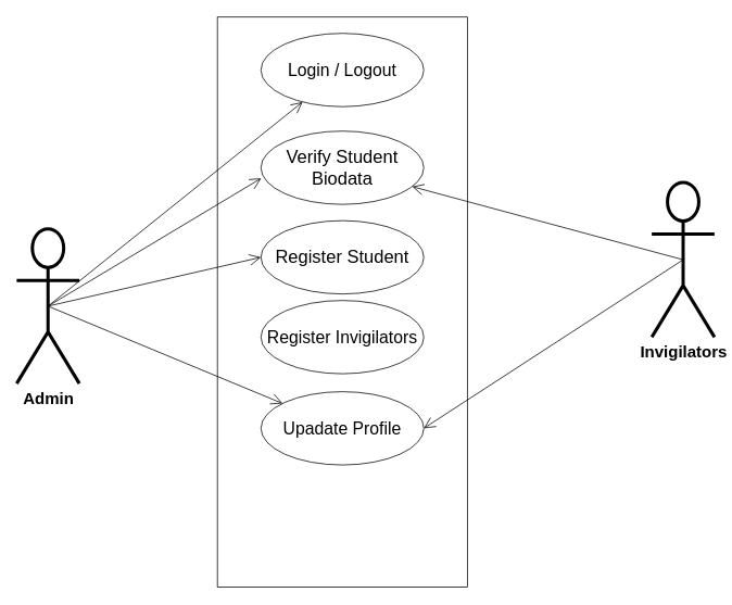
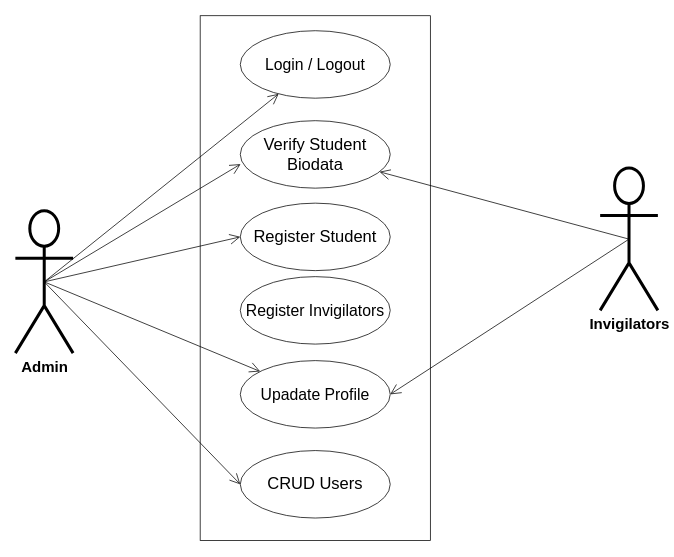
  <mxCell id="0" />
  <mxCell id="1" parent="0" />
  <mxCell id="2" value="" style="rounded=0;whiteSpace=wrap;html=1;" parent="1" vertex="1"><mxGeometry x="266.5" y="20" width="307" height="700" as="geometry" /></mxCell>
  <mxCell id="3" value="&lt;font size=&quot;1&quot;&gt;&lt;b style=&quot;font-size: 20px&quot;&gt;Admin&lt;/b&gt;&lt;/font&gt;" style="shape=umlActor;verticalLabelPosition=bottom;verticalAlign=top;html=1;strokeWidth=4;" parent="1" vertex="1"><mxGeometry x="20" y="280" width="77" height="190" as="geometry" /></mxCell>
  <mxCell id="4" value="&lt;font style=&quot;font-size: 21px&quot;&gt;Login / Logout&lt;/font&gt;" style="ellipse;whiteSpace=wrap;html=1;" parent="1" vertex="1"><mxGeometry x="320" y="40" width="200" height="90" as="geometry" /></mxCell>
  <mxCell id="5" value="&lt;font style=&quot;font-size: 21px&quot;&gt;Upadate Profile&lt;/font&gt;" style="ellipse;whiteSpace=wrap;html=1;" parent="1" vertex="1"><mxGeometry x="320" y="480" width="200" height="90" as="geometry" /></mxCell>
  <mxCell id="6" value="&lt;span style=&quot;font-size: 22px&quot;&gt;Verify Student Biodata&lt;/span&gt;" style="ellipse;whiteSpace=wrap;html=1;" parent="1" vertex="1"><mxGeometry x="320" y="160" width="200" height="90" as="geometry" /></mxCell>
  <mxCell id="7" value="&lt;span style=&quot;font-size: 21px&quot;&gt;Register Invigilators&lt;/span&gt;" style="ellipse;whiteSpace=wrap;html=1;" parent="1" vertex="1"><mxGeometry x="320" y="368" width="200" height="90" as="geometry" /></mxCell>
  <mxCell id="8" value="" style="endArrow=open;endFill=1;endSize=12;html=1;exitX=0.5;exitY=0.5;exitDx=0;exitDy=0;exitPerimeter=0;" parent="1" source="3" target="4" edge="1"><mxGeometry width="160" relative="1" as="geometry"><mxPoint x="310" y="400" as="sourcePoint" /><mxPoint x="470" y="400" as="targetPoint" /></mxGeometry></mxCell>
  <mxCell id="9" value="" style="endArrow=open;endFill=1;endSize=12;html=1;entryX=0.002;entryY=0.644;entryDx=0;entryDy=0;entryPerimeter=0;exitX=0.5;exitY=0.5;exitDx=0;exitDy=0;exitPerimeter=0;" parent="1" source="3" target="6" edge="1"><mxGeometry width="160" relative="1" as="geometry"><mxPoint x="40" y="360" as="sourcePoint" /><mxPoint x="330.043" y="366.315" as="targetPoint" /></mxGeometry></mxCell>
  <mxCell id="10" value="&lt;span style=&quot;font-size: 22px&quot;&gt;Register Student&lt;/span&gt;" style="ellipse;whiteSpace=wrap;html=1;" parent="1" vertex="1"><mxGeometry x="320" y="270" width="200" height="90" as="geometry" /></mxCell>
  <mxCell id="11" value="" style="endArrow=open;endFill=1;endSize=12;html=1;entryX=0;entryY=0.5;entryDx=0;entryDy=0;exitX=0.5;exitY=0.5;exitDx=0;exitDy=0;exitPerimeter=0;" parent="1" source="3" target="10" edge="1"><mxGeometry width="160" relative="1" as="geometry"><mxPoint x="750" y="340" as="sourcePoint" /><mxPoint x="620" y="380" as="targetPoint" /></mxGeometry></mxCell>
  <mxCell id="12" value="&lt;span style=&quot;font-size: 20px&quot;&gt;&lt;b&gt;Invigilators&lt;/b&gt;&lt;/span&gt;" style="shape=umlActor;verticalLabelPosition=bottom;verticalAlign=top;html=1;strokeWidth=4;" parent="1" vertex="1"><mxGeometry x="800" y="223" width="77" height="190" as="geometry" /></mxCell>
  <mxCell id="13" value="" style="endArrow=open;endFill=1;endSize=12;html=1;exitX=0.5;exitY=0.5;exitDx=0;exitDy=0;exitPerimeter=0;" parent="1" source="12" target="6" edge="1"><mxGeometry width="160" relative="1" as="geometry"><mxPoint x="928.5" y="215" as="sourcePoint" /><mxPoint x="520" y="319.96" as="targetPoint" /></mxGeometry></mxCell>
  <mxCell id="14" value="" style="endArrow=open;endFill=1;endSize=12;html=1;entryX=1;entryY=0.5;entryDx=0;entryDy=0;exitX=0.5;exitY=0.5;exitDx=0;exitDy=0;exitPerimeter=0;" parent="1" source="12" target="5" edge="1"><mxGeometry width="160" relative="1" as="geometry"><mxPoint x="928.5" y="545" as="sourcePoint" /><mxPoint x="480" y="130.01" as="targetPoint" /></mxGeometry></mxCell>
+ <mxCell id="15" value="&lt;span style=&quot;font-size: 22px&quot;&gt;CRUD Users&lt;/span&gt;" style="ellipse;whiteSpace=wrap;html=1;" parent="1" vertex="1"><mxGeometry x="320" y="600" width="200" height="90" as="geometry" /></mxCell>
+ <mxCell id="16" value="" style="endArrow=open;endFill=1;endSize=12;html=1;entryX=0;entryY=0.5;entryDx=0;entryDy=0;exitX=0.5;exitY=0.5;exitDx=0;exitDy=0;exitPerimeter=0;" parent="1" source="3" target="15" edge="1"><mxGeometry width="160" relative="1" as="geometry"><mxPoint x="68.5" y="415" as="sourcePoint" /><mxPoint x="340" y="751" as="targetPoint" /></mxGeometry></mxCell>
  <mxCell id="17" value="" style="endArrow=open;endFill=1;endSize=12;html=1;exitX=0.5;exitY=0.5;exitDx=0;exitDy=0;exitPerimeter=0;" edge="1" parent="1" source="3" target="5"><mxGeometry width="160" relative="1" as="geometry"><mxPoint x="68.5" y="385" as="sourcePoint" /><mxPoint x="356.53" y="504.472" as="targetPoint" /></mxGeometry></mxCell>
